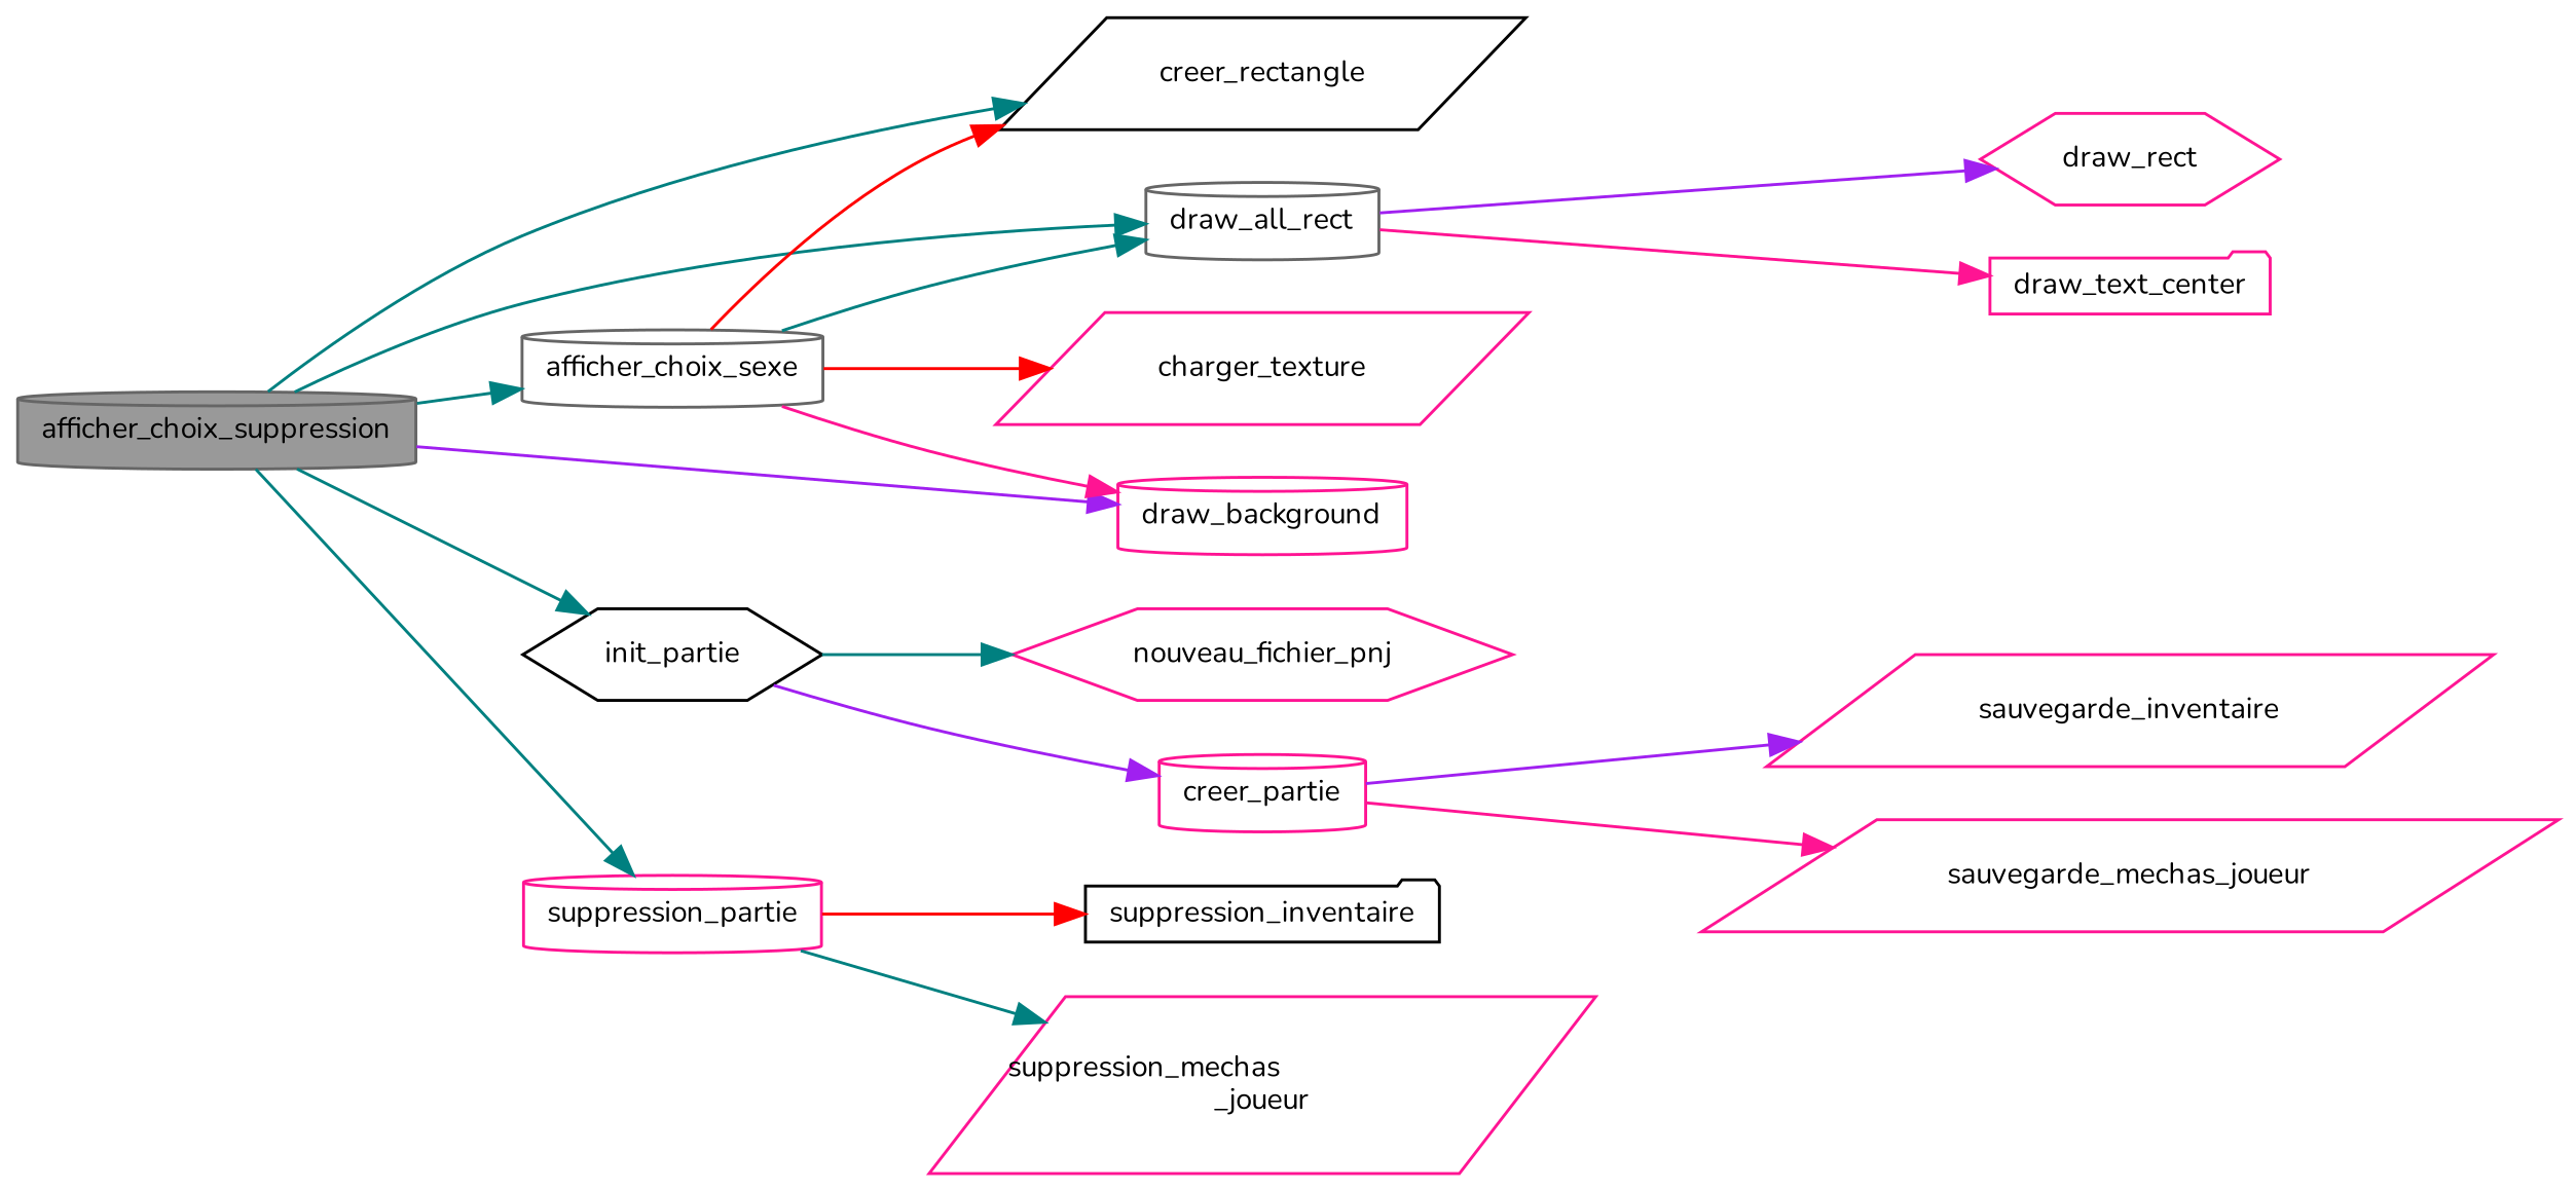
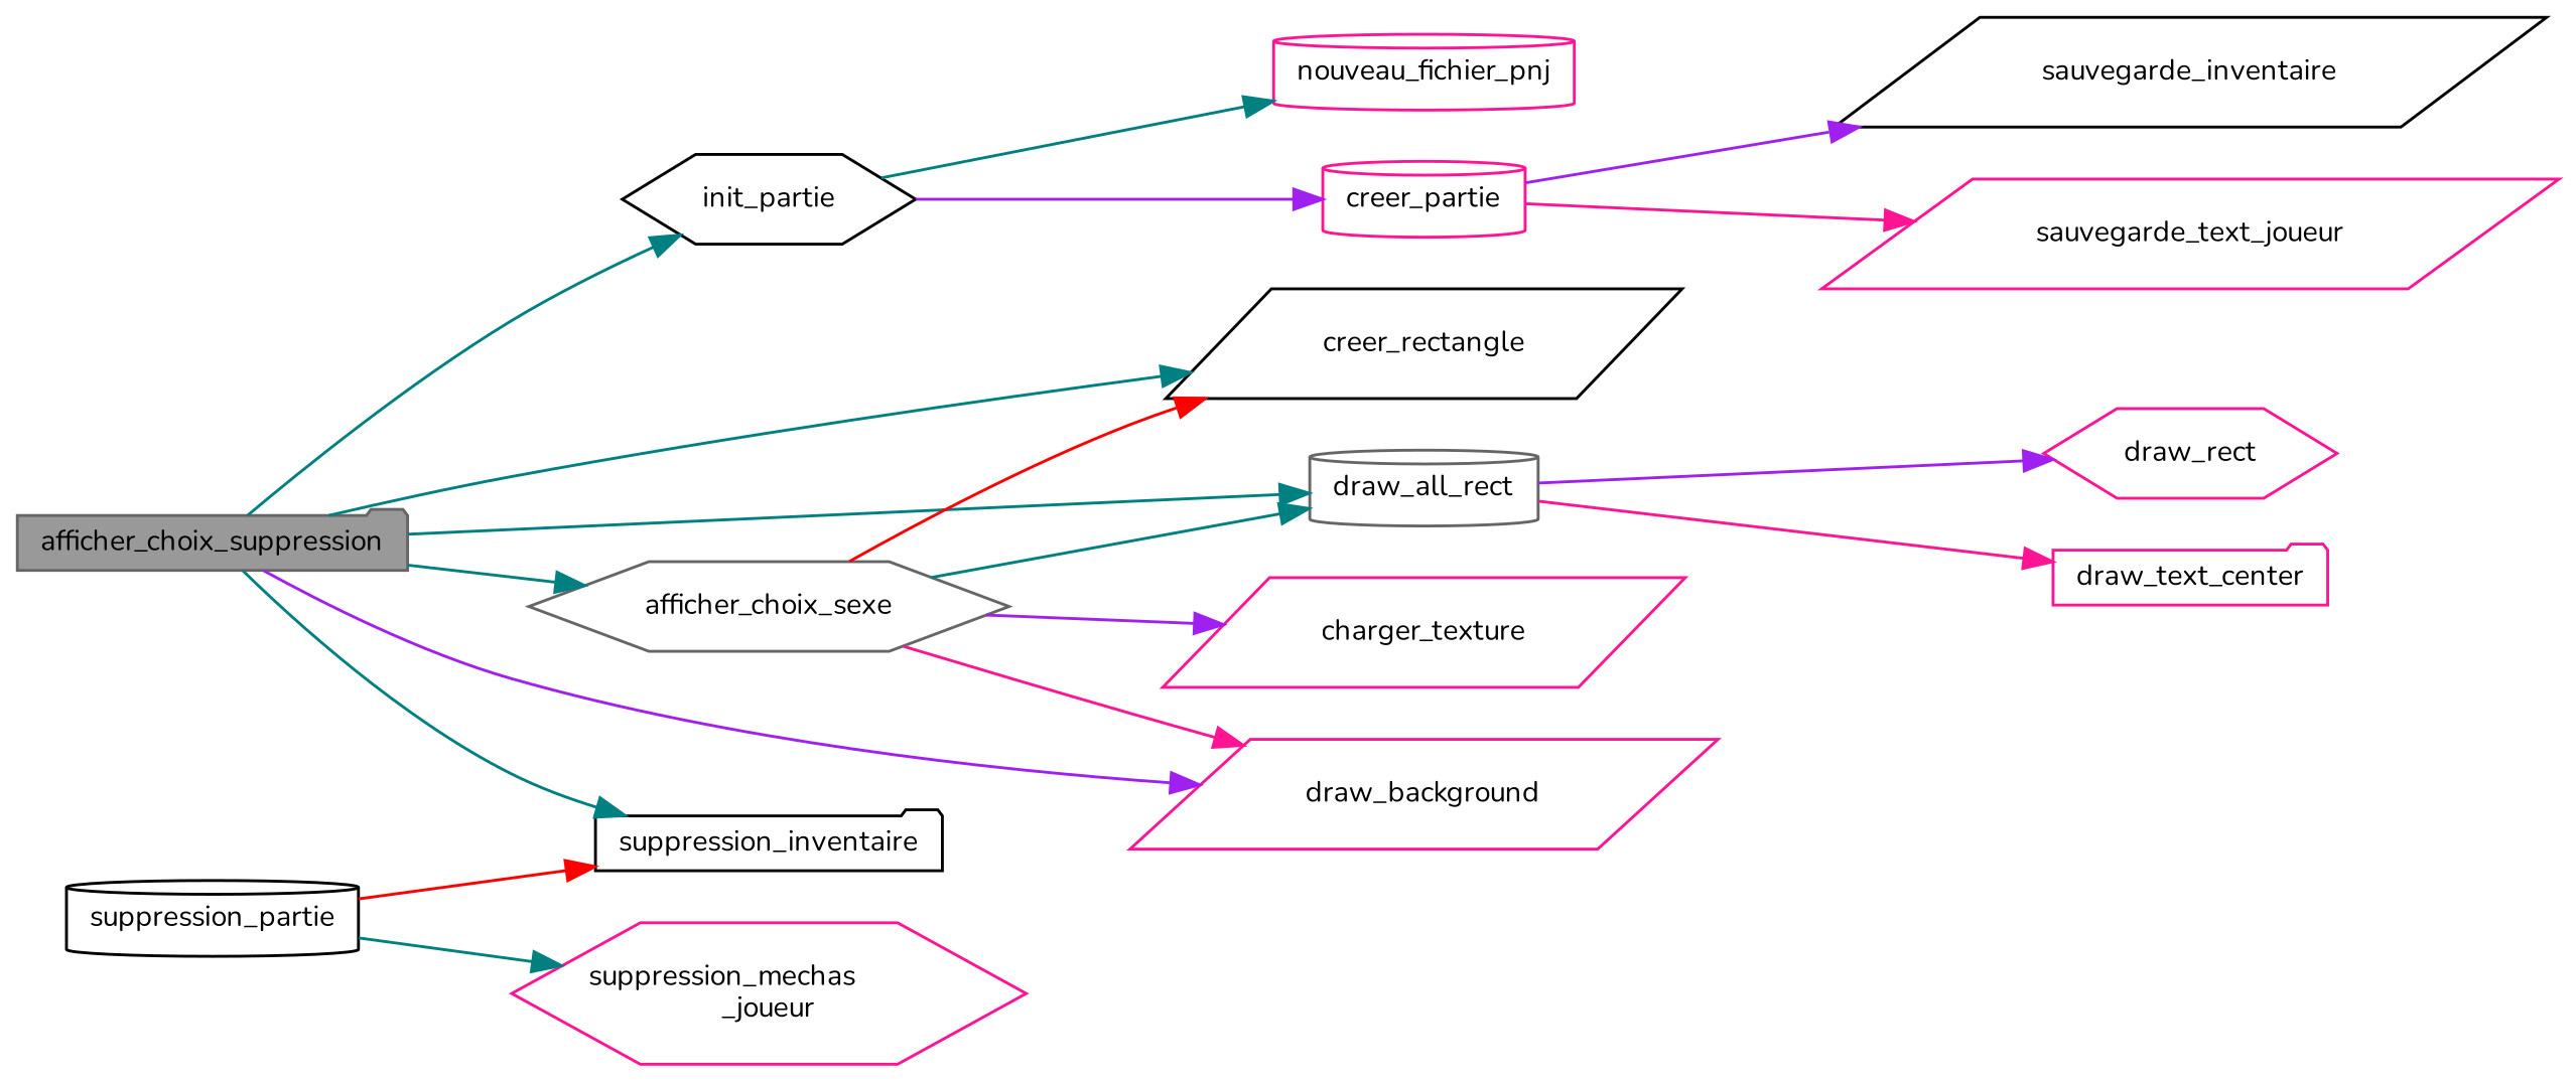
  digraph {
    fontname=Nunito
    rankdir=LR
    node [color=deeppink fillcolor=white fontname=Nunito fontsize=10 shape=cylinder style=filled]
    edge [color=teal fontname=Nunito fontsize=10 labelfontname=Helvetica labelfontsize=10 style=solid]
-   n1 [color=gray40 fillcolor=grey60 fontcolor=black height=0.2 label=afficher_choix_suppression width=0.4]
-   n2 [color=gray40 height=0.2 label=afficher_choix_sexe width=0.4]
+   n1 [color=gray40 fillcolor=grey60 fontcolor=black height=0.2 label=afficher_choix_suppression shape=folder width=0.4]
+   n2 [color=gray40 height=0.2 label=afficher_choix_sexe shape=hexagon width=0.4]
    n3 [color=black height=0.2 label=creer_rectangle shape=parallelogram width=0.4]
    n4 [color=gray40 height=0.2 label=draw_all_rect width=0.4]
-   n5 [height=0.2 label=draw_background width=0.4]
+   n5 [height=0.2 label=draw_background shape=parallelogram width=0.4]
    n6 [color=black height=0.2 label=init_partie shape=hexagon width=0.4]
-   n7 [height=0.2 label=suppression_partie width=0.4]
+   n7 [color=black height=0.2 label=suppression_partie width=0.4]
    n8 [height=0.2 label=charger_texture shape=parallelogram width=0.4]
    n9 [height=0.2 label=draw_rect shape=hexagon width=0.4]
    n10 [height=0.2 label=draw_text_center shape=folder width=0.4]
-   n11 [height=0.2 label=nouveau_fichier_pnj shape=hexagon width=0.4]
+   n11 [height=0.2 label=nouveau_fichier_pnj width=0.4]
    n12 [height=0.2 label=creer_partie width=0.4]
    n13 [color=black height=0.2 label=suppression_inventaire shape=folder width=0.4]
-   n14 [height=0.2 label="suppression_mechas\l_joueur" shape=parallelogram width=0.4]
-   n15 [height=0.2 label=sauvegarde_inventaire shape=parallelogram width=0.4]
-   n16 [height=0.2 label=sauvegarde_mechas_joueur shape=parallelogram width=0.4]
+   n14 [height=0.2 label="suppression_mechas\l_joueur" shape=hexagon width=0.4]
+   n15 [color=black height=0.2 label=sauvegarde_inventaire shape=parallelogram width=0.4]
+   n16 [height=0.2 label=sauvegarde_text_joueur shape=parallelogram width=0.4]
    n1 -> n2
    n1 -> n3
    n1 -> n4
    n1 -> n5 [color=purple]
    n1 -> n6
-   n1 -> n7
+   n1 -> n13
    n2 -> n3 [color=red]
    n2 -> n4
    n2 -> n5 [color=deeppink]
-   n2 -> n8 [color=red]
+   n2 -> n8 [color=purple]
    n4 -> n9 [color=purple]
    n4 -> n10 [color=deeppink]
    n6 -> n11
    n6 -> n12 [color=purple]
    n7 -> n13 [color=red]
    n7 -> n14
    n12 -> n15 [color=purple]
    n12 -> n16 [color=deeppink]
  }
